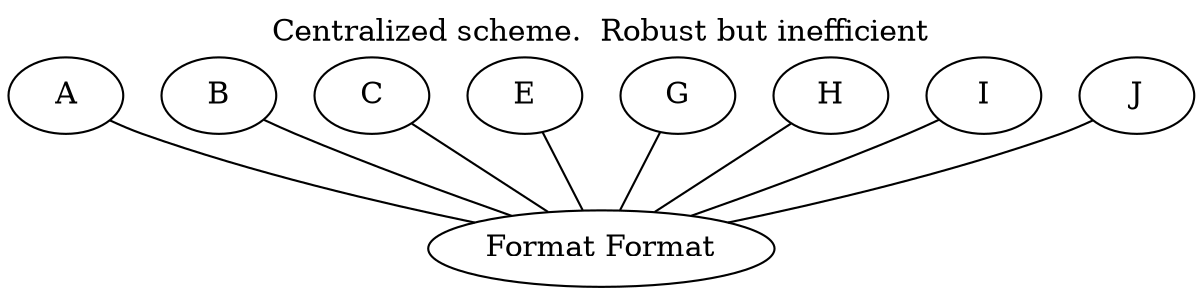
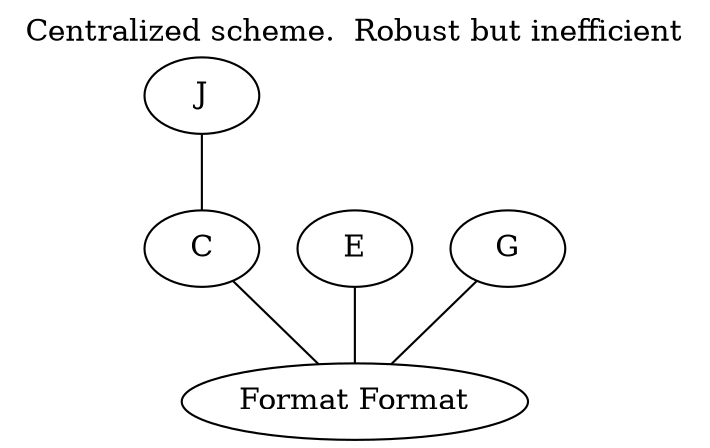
  graph {
    label="Centralized scheme.  Robust but inefficient"
    labelloc=t
    splines=True
    n1 [label="Format Format"]
-   A
-   B
    C
    E
    G
-   H
-   I
    J
-   A -- n1
-   B -- n1
    C -- n1
    E -- n1
    G -- n1
-   H -- n1
-   I -- n1
-   J -- n1
+   J -- C
  }
